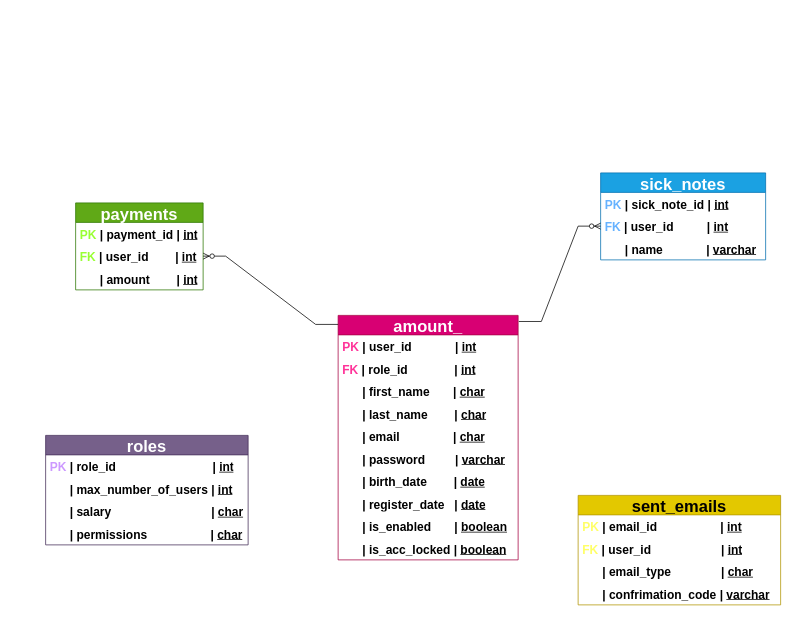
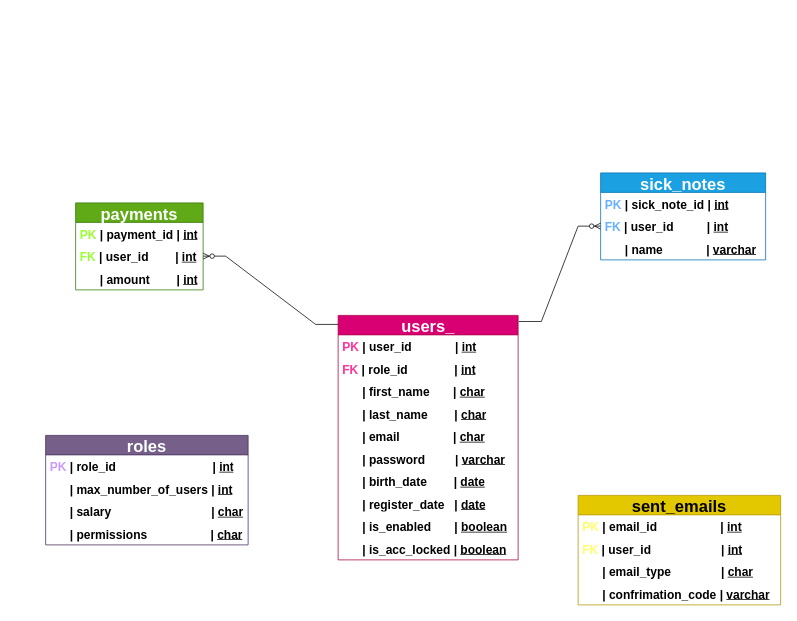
  <mxCell id="0" />
  <mxCell id="1" parent="0" />
- <mxCell id="2" value="amount_" style="swimlane;fontStyle=1;childLayout=stackLayout;horizontal=1;startSize=26;horizontalStack=0;resizeParent=1;resizeParentMax=0;resizeLast=0;collapsible=1;marginBottom=0;align=center;fontSize=22;fillColor=#d80073;fontColor=#ffffff;strokeColor=#A50040;" parent="1" vertex="1"><mxGeometry x="450" y="420" width="240" height="326" as="geometry" /></mxCell>
+ <mxCell id="2" value="users_" style="swimlane;fontStyle=1;childLayout=stackLayout;horizontal=1;startSize=26;horizontalStack=0;resizeParent=1;resizeParentMax=0;resizeLast=0;collapsible=1;marginBottom=0;align=center;fontSize=22;fillColor=#d80073;fontColor=#ffffff;strokeColor=#A50040;" parent="1" vertex="1"><mxGeometry x="450" y="420" width="240" height="326" as="geometry" /></mxCell>
  <mxCell id="3" value="&lt;font style=&quot;font-size: 16px;&quot;&gt;&lt;b&gt;&lt;font color=&quot;#ff3399&quot;&gt;PK&lt;/font&gt; | user_id&amp;nbsp; &amp;nbsp; &amp;nbsp; &amp;nbsp; &amp;nbsp; &amp;nbsp; &amp;nbsp;| &lt;u&gt;int&lt;/u&gt;&lt;/b&gt;&lt;/font&gt;" style="text;strokeColor=none;fillColor=none;spacingLeft=4;spacingRight=4;overflow=hidden;rotatable=0;points=[[0,0.5],[1,0.5]];portConstraint=eastwest;fontSize=12;whiteSpace=wrap;html=1;" parent="2" vertex="1"><mxGeometry y="26" width="240" height="30" as="geometry" /></mxCell>
  <mxCell id="4" value="&lt;font style=&quot;font-size: 16px;&quot;&gt;&lt;b&gt;&lt;font color=&quot;#ff3399&quot;&gt;FK&lt;/font&gt; | role_id&amp;nbsp; &amp;nbsp; &amp;nbsp; &amp;nbsp; &amp;nbsp; &amp;nbsp; &amp;nbsp; | &lt;u&gt;int&lt;/u&gt;&lt;/b&gt;&lt;/font&gt;" style="text;strokeColor=none;fillColor=none;spacingLeft=4;spacingRight=4;overflow=hidden;rotatable=0;points=[[0,0.5],[1,0.5]];portConstraint=eastwest;fontSize=12;whiteSpace=wrap;html=1;" parent="2" vertex="1"><mxGeometry y="56" width="240" height="30" as="geometry" /></mxCell>
  <mxCell id="5" value="&lt;b&gt;&lt;font style=&quot;font-size: 16px;&quot;&gt;&amp;nbsp; &amp;nbsp; &amp;nbsp; | first_name&amp;nbsp; &amp;nbsp; &amp;nbsp; &amp;nbsp;| &lt;u&gt;char&lt;/u&gt;&lt;/font&gt;&lt;/b&gt;" style="text;strokeColor=none;fillColor=none;spacingLeft=4;spacingRight=4;overflow=hidden;rotatable=0;points=[[0,0.5],[1,0.5]];portConstraint=eastwest;fontSize=12;whiteSpace=wrap;html=1;" parent="2" vertex="1"><mxGeometry y="86" width="240" height="30" as="geometry" /></mxCell>
  <mxCell id="6" value="&lt;b&gt;&lt;font style=&quot;font-size: 16px;&quot;&gt;&amp;nbsp; &amp;nbsp; &amp;nbsp; | last_name&amp;nbsp; &amp;nbsp; &amp;nbsp; &amp;nbsp; | &lt;u&gt;char&lt;/u&gt;&lt;/font&gt;&lt;/b&gt;" style="text;strokeColor=none;fillColor=none;spacingLeft=4;spacingRight=4;overflow=hidden;rotatable=0;points=[[0,0.5],[1,0.5]];portConstraint=eastwest;fontSize=12;whiteSpace=wrap;html=1;" parent="2" vertex="1"><mxGeometry y="116" width="240" height="30" as="geometry" /></mxCell>
  <mxCell id="7" value="&lt;b&gt;&lt;font style=&quot;font-size: 16px;&quot;&gt;&amp;nbsp; &amp;nbsp; &amp;nbsp; | email&amp;nbsp; &amp;nbsp; &amp;nbsp; &amp;nbsp; &amp;nbsp; &amp;nbsp; &amp;nbsp; &amp;nbsp; | &lt;u&gt;char&lt;/u&gt;&lt;/font&gt;&lt;/b&gt;" style="text;strokeColor=none;fillColor=none;spacingLeft=4;spacingRight=4;overflow=hidden;rotatable=0;points=[[0,0.5],[1,0.5]];portConstraint=eastwest;fontSize=12;whiteSpace=wrap;html=1;" parent="2" vertex="1"><mxGeometry y="146" width="240" height="30" as="geometry" /></mxCell>
  <mxCell id="8" value="&lt;b&gt;&lt;font style=&quot;font-size: 16px;&quot;&gt;&amp;nbsp; &amp;nbsp; &amp;nbsp; | password&amp;nbsp; &amp;nbsp; &amp;nbsp; &amp;nbsp; &amp;nbsp;| &lt;u&gt;varchar&lt;/u&gt;&lt;/font&gt;&lt;/b&gt;" style="text;strokeColor=none;fillColor=none;spacingLeft=4;spacingRight=4;overflow=hidden;rotatable=0;points=[[0,0.5],[1,0.5]];portConstraint=eastwest;fontSize=12;whiteSpace=wrap;html=1;" parent="2" vertex="1"><mxGeometry y="176" width="240" height="30" as="geometry" /></mxCell>
  <mxCell id="9" value="&lt;b&gt;&lt;font style=&quot;font-size: 16px;&quot;&gt;&amp;nbsp; &amp;nbsp; &amp;nbsp; | birth_date&amp;nbsp; &amp;nbsp; &amp;nbsp; &amp;nbsp; | &lt;u&gt;date&lt;/u&gt;&lt;/font&gt;&lt;/b&gt;" style="text;strokeColor=none;fillColor=none;spacingLeft=4;spacingRight=4;overflow=hidden;rotatable=0;points=[[0,0.5],[1,0.5]];portConstraint=eastwest;fontSize=12;whiteSpace=wrap;html=1;" parent="2" vertex="1"><mxGeometry y="206" width="240" height="30" as="geometry" /></mxCell>
  <mxCell id="10" value="&lt;b&gt;&lt;font style=&quot;font-size: 16px;&quot;&gt;&amp;nbsp; &amp;nbsp; &amp;nbsp; | register_date&amp;nbsp; &amp;nbsp;| &lt;u&gt;date&lt;/u&gt;&lt;/font&gt;&lt;/b&gt;" style="text;strokeColor=none;fillColor=none;spacingLeft=4;spacingRight=4;overflow=hidden;rotatable=0;points=[[0,0.5],[1,0.5]];portConstraint=eastwest;fontSize=12;whiteSpace=wrap;html=1;" parent="2" vertex="1"><mxGeometry y="236" width="240" height="30" as="geometry" /></mxCell>
  <mxCell id="11" value="&lt;b&gt;&lt;font style=&quot;font-size: 16px;&quot;&gt;&amp;nbsp; &amp;nbsp; &amp;nbsp; | is_enabled&amp;nbsp; &amp;nbsp; &amp;nbsp; &amp;nbsp;| &lt;u&gt;boolean&lt;/u&gt;&lt;/font&gt;&lt;/b&gt;&lt;span style=&quot;color: rgba(0, 0, 0, 0); font-family: monospace; font-size: 0px; text-wrap: nowrap;&quot;&gt;%3CmxGraphModel%3E%3Croot%3E%3CmxCell%20id%3D%220%22%2F%3E%3CmxCell%20id%3D%221%22%20parent%3D%220%22%2F%3E%3CmxCell%20id%3D%222%22%20value%3D%22%26lt%3Bb%26gt%3B%26lt%3Bfont%20style%3D%26quot%3Bfont-size%3A%2016px%3B%26quot%3B%26gt%3B%26amp%3Bnbsp%3B%20%26amp%3Bnbsp%3B%20%26amp%3Bnbsp%3B%20%7C%20register_date%20%7C%20%26lt%3Bu%26gt%3Bdate%26lt%3B%2Fu%26gt%3B%26lt%3B%2Ffont%26gt%3B%26lt%3B%2Fb%26gt%3B%22%20style%3D%22text%3BstrokeColor%3Dnone%3BfillColor%3Dnone%3BspacingLeft%3D4%3BspacingRight%3D4%3Boverflow%3Dhidden%3Brotatable%3D0%3Bpoints%3D%5B%5B0%2C0.5%5D%2C%5B1%2C0.5%5D%5D%3BportConstraint%3Deastwest%3BfontSize%3D12%3BwhiteSpace%3Dwrap%3Bhtml%3D1%3B%22%20vertex%3D%221%22%20parent%3D%221%22%3E%3CmxGeometry%20x%3D%22440%22%20y%3D%22426%22%20width%3D%22250%22%20height%3D%2230%22%20as%3D%22geometry%22%2F%3E%3C%2FmxCell%3E%3C%2Froot%3E%3C%2FmxGraphModel%3E&lt;/span&gt;" style="text;strokeColor=none;fillColor=none;spacingLeft=4;spacingRight=4;overflow=hidden;rotatable=0;points=[[0,0.5],[1,0.5]];portConstraint=eastwest;fontSize=12;whiteSpace=wrap;html=1;" parent="2" vertex="1"><mxGeometry y="266" width="240" height="30" as="geometry" /></mxCell>
  <mxCell id="12" value="&lt;b&gt;&lt;font style=&quot;font-size: 16px;&quot;&gt;&amp;nbsp; &amp;nbsp; &amp;nbsp; | is_acc_locked | &lt;u&gt;boolean&lt;/u&gt;&lt;/font&gt;&lt;/b&gt;&lt;span style=&quot;color: rgba(0, 0, 0, 0); font-family: monospace; font-size: 0px; text-wrap: nowrap;&quot;&gt;%3CmxGraphModel%3E%3Croot%3E%3CmxCell%20id%3D%220%22%2F%3E%3CmxCell%20id%3D%221%22%20parent%3D%220%22%2F%3E%3CmxCell%20id%3D%222%22%20value%3D%22%26lt%3Bb%26gt%3B%26lt%3Bfont%20style%3D%26quot%3Bfont-size%3A%2016px%3B%26quot%3B%26gt%3B%26amp%3Bnbsp%3B%20%26amp%3Bnbsp%3B%20%26amp%3Bnbsp%3B%20%7C%20register_date%20%7C%20%26lt%3Bu%26gt%3Bdate%26lt%3B%2Fu%26gt%3B%26lt%3B%2Ffont%26gt%3B%26lt%3B%2Fb%26gt%3B%22%20style%3D%22text%3BstrokeColor%3Dnone%3BfillColor%3Dnone%3BspacingLeft%3D4%3BspacingRight%3D4%3Boverflow%3Dhidden%3Brotatable%3D0%3Bpoints%3D%5B%5B0%2C0.5%5D%2C%5B1%2C0.5%5D%5D%3BportConstraint%3Deastwest%3BfontSize%3D12%3BwhiteSpace%3Dwrap%3Bhtml%3D1%3B%22%20vertex%3D%221%22%20parent%3D%221%22%3E%3CmxGeometry%20x%3D%22440%22%20y%3D%22426%22%20width%3D%22250%22%20height%3D%2230%22%20as%3D%22geometry%22%2F%3E%3C%2FmxCell%3E%3C%2Froot%3E%3C%2FmxGraphModel%3E&lt;/span&gt;" style="text;strokeColor=none;fillColor=none;spacingLeft=4;spacingRight=4;overflow=hidden;rotatable=0;points=[[0,0.5],[1,0.5]];portConstraint=eastwest;fontSize=12;whiteSpace=wrap;html=1;" parent="2" vertex="1"><mxGeometry y="296" width="240" height="30" as="geometry" /></mxCell>
  <mxCell id="13" value="" style="shape=partialRectangle;connectable=0;fillColor=none;top=0;left=0;bottom=0;right=0;editable=1;overflow=hidden;whiteSpace=wrap;html=1;" parent="1" vertex="1"><mxGeometry x="20" y="460" width="30" height="30" as="geometry"><mxRectangle width="30" height="30" as="alternateBounds" /></mxGeometry></mxCell>
  <mxCell id="14" value="payments" style="swimlane;fontStyle=1;childLayout=stackLayout;horizontal=1;startSize=26;horizontalStack=0;resizeParent=1;resizeParentMax=0;resizeLast=0;collapsible=1;marginBottom=0;align=center;fontSize=22;fillColor=#60a917;fontColor=#ffffff;strokeColor=#2D7600;" parent="1" vertex="1"><mxGeometry x="100" y="270" width="170" height="116" as="geometry" /></mxCell>
  <mxCell id="15" value="&lt;font style=&quot;font-size: 16px;&quot;&gt;&lt;b&gt;&lt;font color=&quot;#99ff33&quot;&gt;PK&lt;/font&gt; | payment_id | &lt;u&gt;int&lt;/u&gt;&lt;/b&gt;&lt;/font&gt;" style="text;strokeColor=none;fillColor=none;spacingLeft=4;spacingRight=4;overflow=hidden;rotatable=0;points=[[0,0.5],[1,0.5]];portConstraint=eastwest;fontSize=12;whiteSpace=wrap;html=1;" parent="14" vertex="1"><mxGeometry y="26" width="170" height="30" as="geometry" /></mxCell>
  <mxCell id="16" value="&lt;b&gt;&lt;font style=&quot;font-size: 16px;&quot;&gt;&lt;font color=&quot;#99ff33&quot;&gt;FK&lt;/font&gt;&amp;nbsp;| user_id&amp;nbsp; &amp;nbsp; &amp;nbsp; &amp;nbsp; | &lt;u&gt;int&lt;/u&gt;&lt;/font&gt;&lt;/b&gt;" style="text;strokeColor=none;fillColor=none;spacingLeft=4;spacingRight=4;overflow=hidden;rotatable=0;points=[[0,0.5],[1,0.5]];portConstraint=eastwest;fontSize=12;whiteSpace=wrap;html=1;" parent="14" vertex="1"><mxGeometry y="56" width="170" height="30" as="geometry" /></mxCell>
  <mxCell id="17" value="&lt;b&gt;&lt;font style=&quot;font-size: 16px;&quot;&gt;&amp;nbsp; &amp;nbsp; &amp;nbsp; | amount&amp;nbsp; &amp;nbsp; &amp;nbsp; &amp;nbsp; | &lt;u&gt;int&lt;/u&gt;&lt;/font&gt;&lt;/b&gt;" style="text;strokeColor=none;fillColor=none;spacingLeft=4;spacingRight=4;overflow=hidden;rotatable=0;points=[[0,0.5],[1,0.5]];portConstraint=eastwest;fontSize=12;whiteSpace=wrap;html=1;" parent="14" vertex="1"><mxGeometry y="86" width="170" height="30" as="geometry" /></mxCell>
  <mxCell id="18" value="sick_notes" style="swimlane;fontStyle=1;childLayout=stackLayout;horizontal=1;startSize=26;horizontalStack=0;resizeParent=1;resizeParentMax=0;resizeLast=0;collapsible=1;marginBottom=0;align=center;fontSize=22;fillColor=#1ba1e2;fontColor=#ffffff;strokeColor=#006EAF;" parent="1" vertex="1"><mxGeometry x="800" y="230" width="220" height="116" as="geometry" /></mxCell>
  <mxCell id="19" value="&lt;font style=&quot;font-size: 16px;&quot;&gt;&lt;b&gt;&lt;font color=&quot;#66b2ff&quot;&gt;PK&lt;/font&gt; | sick_note_id | &lt;u&gt;int&lt;/u&gt;&lt;/b&gt;&lt;/font&gt;" style="text;strokeColor=none;fillColor=none;spacingLeft=4;spacingRight=4;overflow=hidden;rotatable=0;points=[[0,0.5],[1,0.5]];portConstraint=eastwest;fontSize=12;whiteSpace=wrap;html=1;" parent="18" vertex="1"><mxGeometry y="26" width="220" height="30" as="geometry" /></mxCell>
  <mxCell id="20" value="&lt;b&gt;&lt;font style=&quot;font-size: 16px;&quot;&gt;&lt;font color=&quot;#66b2ff&quot;&gt;FK&lt;/font&gt;&amp;nbsp;| user_id&amp;nbsp; &amp;nbsp; &amp;nbsp; &amp;nbsp; &amp;nbsp; | &lt;u&gt;int&lt;/u&gt;&lt;/font&gt;&lt;/b&gt;" style="text;strokeColor=none;fillColor=none;spacingLeft=4;spacingRight=4;overflow=hidden;rotatable=0;points=[[0,0.5],[1,0.5]];portConstraint=eastwest;fontSize=12;whiteSpace=wrap;html=1;" parent="18" vertex="1"><mxGeometry y="56" width="220" height="30" as="geometry" /></mxCell>
  <mxCell id="21" value="&lt;b&gt;&lt;font style=&quot;font-size: 16px;&quot;&gt;&amp;nbsp; &amp;nbsp; &amp;nbsp; | name&amp;nbsp; &amp;nbsp; &amp;nbsp; &amp;nbsp; &amp;nbsp; &amp;nbsp; &amp;nbsp;| &lt;u&gt;varchar&lt;/u&gt;&lt;/font&gt;&lt;/b&gt;" style="text;strokeColor=none;fillColor=none;spacingLeft=4;spacingRight=4;overflow=hidden;rotatable=0;points=[[0,0.5],[1,0.5]];portConstraint=eastwest;fontSize=12;whiteSpace=wrap;html=1;" parent="18" vertex="1"><mxGeometry y="86" width="220" height="30" as="geometry" /></mxCell>
  <mxCell id="22" value="sent_emails" style="swimlane;fontStyle=1;childLayout=stackLayout;horizontal=1;startSize=26;horizontalStack=0;resizeParent=1;resizeParentMax=0;resizeLast=0;collapsible=1;marginBottom=0;align=center;fontSize=22;fillColor=#e3c800;fontColor=#000000;strokeColor=#B09500;" parent="1" vertex="1"><mxGeometry x="770" y="660" width="270" height="146" as="geometry" /></mxCell>
  <mxCell id="23" value="&lt;font style=&quot;font-size: 16px;&quot;&gt;&lt;b&gt;&lt;font color=&quot;#ffff66&quot;&gt;PK&lt;/font&gt; | email_id&amp;nbsp; &amp;nbsp; &amp;nbsp; &amp;nbsp; &amp;nbsp; &amp;nbsp; &amp;nbsp; &amp;nbsp; &amp;nbsp; &amp;nbsp;| &lt;u&gt;int&lt;/u&gt;&lt;/b&gt;&lt;/font&gt;" style="text;strokeColor=none;fillColor=none;spacingLeft=4;spacingRight=4;overflow=hidden;rotatable=0;points=[[0,0.5],[1,0.5]];portConstraint=eastwest;fontSize=12;whiteSpace=wrap;html=1;" parent="22" vertex="1"><mxGeometry y="26" width="270" height="30" as="geometry" /></mxCell>
  <mxCell id="24" value="&lt;b&gt;&lt;font style=&quot;font-size: 16px;&quot;&gt;&lt;font color=&quot;#ffff66&quot;&gt;FK&lt;/font&gt;&amp;nbsp;| user_id&amp;nbsp; &amp;nbsp; &amp;nbsp; &amp;nbsp; &amp;nbsp; &amp;nbsp; &amp;nbsp; &amp;nbsp; &amp;nbsp; &amp;nbsp; &amp;nbsp;| &lt;u&gt;int&lt;/u&gt;&lt;/font&gt;&lt;/b&gt;" style="text;strokeColor=none;fillColor=none;spacingLeft=4;spacingRight=4;overflow=hidden;rotatable=0;points=[[0,0.5],[1,0.5]];portConstraint=eastwest;fontSize=12;whiteSpace=wrap;html=1;" parent="22" vertex="1"><mxGeometry y="56" width="270" height="30" as="geometry" /></mxCell>
  <mxCell id="25" value="&lt;b&gt;&lt;font style=&quot;font-size: 16px;&quot;&gt;&amp;nbsp; &amp;nbsp; &amp;nbsp; | email_type&amp;nbsp; &amp;nbsp; &amp;nbsp; &amp;nbsp; &amp;nbsp; &amp;nbsp; &amp;nbsp; &amp;nbsp;| &lt;u&gt;char&lt;/u&gt;&lt;/font&gt;&lt;/b&gt;" style="text;strokeColor=none;fillColor=none;spacingLeft=4;spacingRight=4;overflow=hidden;rotatable=0;points=[[0,0.5],[1,0.5]];portConstraint=eastwest;fontSize=12;whiteSpace=wrap;html=1;" parent="22" vertex="1"><mxGeometry y="86" width="270" height="30" as="geometry" /></mxCell>
  <mxCell id="26" value="&lt;b&gt;&lt;font style=&quot;font-size: 16px;&quot;&gt;&amp;nbsp; &amp;nbsp; &amp;nbsp; | confrimation_code | &lt;u&gt;varchar&lt;/u&gt;&lt;/font&gt;&lt;/b&gt;&lt;span style=&quot;color: rgba(0, 0, 0, 0); font-family: monospace; font-size: 0px; text-wrap: nowrap;&quot;&gt;%3CmxGraphModel%3E%3Croot%3E%3CmxCell%20id%3D%220%22%2F%3E%3CmxCell%20id%3D%221%22%20parent%3D%220%22%2F%3E%3CmxCell%20id%3D%222%22%20value%3D%22%26lt%3Bb%26gt%3B%26lt%3Bfont%20style%3D%26quot%3Bfont-size%3A%2016px%3B%26quot%3B%26gt%3B%26amp%3Bnbsp%3B%20%26amp%3Bnbsp%3B%20%26amp%3Bnbsp%3B%20%7C%20register_date%20%7C%20%26lt%3Bu%26gt%3Bdate%26lt%3B%2Fu%26gt%3B%26lt%3B%2Ffont%26gt%3B%26lt%3B%2Fb%26gt%3B%22%20style%3D%22text%3BstrokeColor%3Dnone%3BfillColor%3Dnone%3BspacingLeft%3D4%3BspacingRight%3D4%3Boverflow%3Dhidden%3Brotatable%3D0%3Bpoints%3D%5B%5B0%2C0.5%5D%2C%5B1%2C0.5%5D%5D%3BportConstraint%3Deastwest%3BfontSize%3D12%3BwhiteSpace%3Dwrap%3Bhtml%3D1%3B%22%20vertex%3D%221%22%20parent%3D%221%22%3E%3CmxGeometry%20x%3D%22440%22%20y%3D%22426%22%20width%3D%22250%22%20height%3D%2230%22%20as%3D%22geometry%22%2F%3E%3C%2FmxCell%3E%3C%2Froot%3E%3C%2FmxGraphModel%3E&lt;/span&gt;" style="text;strokeColor=none;fillColor=none;spacingLeft=4;spacingRight=4;overflow=hidden;rotatable=0;points=[[0,0.5],[1,0.5]];portConstraint=eastwest;fontSize=12;whiteSpace=wrap;html=1;" parent="22" vertex="1"><mxGeometry y="116" width="270" height="30" as="geometry" /></mxCell>
  <mxCell id="27" value="roles" style="swimlane;fontStyle=1;childLayout=stackLayout;horizontal=1;startSize=26;horizontalStack=0;resizeParent=1;resizeParentMax=0;resizeLast=0;collapsible=1;marginBottom=0;align=center;fontSize=22;fillColor=#76608a;fontColor=#ffffff;strokeColor=#432D57;" parent="1" vertex="1"><mxGeometry x="60" y="580" width="270" height="146" as="geometry" /></mxCell>
  <mxCell id="28" value="&lt;font style=&quot;font-size: 16px;&quot;&gt;&lt;b&gt;&lt;font color=&quot;#cc99ff&quot;&gt;PK&lt;/font&gt; | role_id&amp;nbsp; &amp;nbsp; &amp;nbsp; &amp;nbsp; &amp;nbsp; &amp;nbsp; &amp;nbsp; &amp;nbsp; &amp;nbsp; &amp;nbsp; &amp;nbsp; &amp;nbsp; &amp;nbsp; &amp;nbsp; &amp;nbsp;| &lt;u&gt;int&lt;/u&gt;&lt;/b&gt;&lt;/font&gt;" style="text;strokeColor=none;fillColor=none;spacingLeft=4;spacingRight=4;overflow=hidden;rotatable=0;points=[[0,0.5],[1,0.5]];portConstraint=eastwest;fontSize=12;whiteSpace=wrap;html=1;" parent="27" vertex="1"><mxGeometry y="26" width="270" height="30" as="geometry" /></mxCell>
  <mxCell id="29" value="&lt;b&gt;&lt;font style=&quot;font-size: 16px;&quot;&gt;&amp;nbsp; &amp;nbsp; &amp;nbsp; | max_number_of_users | &lt;u&gt;int&lt;/u&gt;&lt;/font&gt;&lt;/b&gt;" style="text;strokeColor=none;fillColor=none;spacingLeft=4;spacingRight=4;overflow=hidden;rotatable=0;points=[[0,0.5],[1,0.5]];portConstraint=eastwest;fontSize=12;whiteSpace=wrap;html=1;" parent="27" vertex="1"><mxGeometry y="56" width="270" height="30" as="geometry" /></mxCell>
  <mxCell id="30" value="&lt;b&gt;&lt;font style=&quot;font-size: 16px;&quot;&gt;&amp;nbsp; &amp;nbsp; &amp;nbsp; | salary&amp;nbsp; &amp;nbsp; &amp;nbsp; &amp;nbsp; &amp;nbsp; &amp;nbsp; &amp;nbsp; &amp;nbsp; &amp;nbsp; &amp;nbsp; &amp;nbsp; &amp;nbsp; &amp;nbsp; &amp;nbsp; &amp;nbsp; | &lt;u&gt;char&lt;/u&gt;&lt;/font&gt;&lt;/b&gt;" style="text;strokeColor=none;fillColor=none;spacingLeft=4;spacingRight=4;overflow=hidden;rotatable=0;points=[[0,0.5],[1,0.5]];portConstraint=eastwest;fontSize=12;whiteSpace=wrap;html=1;" parent="27" vertex="1"><mxGeometry y="86" width="270" height="30" as="geometry" /></mxCell>
  <mxCell id="31" value="&lt;b&gt;&lt;font style=&quot;font-size: 16px;&quot;&gt;&amp;nbsp; &amp;nbsp; &amp;nbsp; | permissions&amp;nbsp; &amp;nbsp; &amp;nbsp; &amp;nbsp; &amp;nbsp; &amp;nbsp; &amp;nbsp; &amp;nbsp; &amp;nbsp; &amp;nbsp;| &lt;u&gt;char&lt;/u&gt;&lt;/font&gt;&lt;/b&gt;" style="text;strokeColor=none;fillColor=none;spacingLeft=4;spacingRight=4;overflow=hidden;rotatable=0;points=[[0,0.5],[1,0.5]];portConstraint=eastwest;fontSize=12;whiteSpace=wrap;html=1;" parent="27" vertex="1"><mxGeometry y="116" width="270" height="30" as="geometry" /></mxCell>
  <mxCell id="32" value="" style="edgeStyle=entityRelationEdgeStyle;fontSize=12;html=1;endArrow=ERzeroToMany;endFill=1;rounded=0;entryX=1;entryY=0.5;entryDx=0;entryDy=0;exitX=0;exitY=0.037;exitDx=0;exitDy=0;exitPerimeter=0;" parent="1" source="2" target="16" edge="1"><mxGeometry width="100" height="100" relative="1" as="geometry"><mxPoint x="370" y="370" as="sourcePoint" /><mxPoint x="470" y="270" as="targetPoint" /><Array as="points"><mxPoint x="320" y="20" /></Array></mxGeometry></mxCell>
  <mxCell id="33" value="" style="edgeStyle=entityRelationEdgeStyle;fontSize=12;html=1;endArrow=ERzeroToMany;endFill=1;rounded=0;entryX=0;entryY=0.5;entryDx=0;entryDy=0;exitX=1.004;exitY=0.025;exitDx=0;exitDy=0;exitPerimeter=0;" parent="1" source="2" target="20" edge="1"><mxGeometry width="100" height="100" relative="1" as="geometry"><mxPoint x="700" y="386" as="sourcePoint" /><mxPoint x="800" y="286" as="targetPoint" /></mxGeometry></mxCell>
